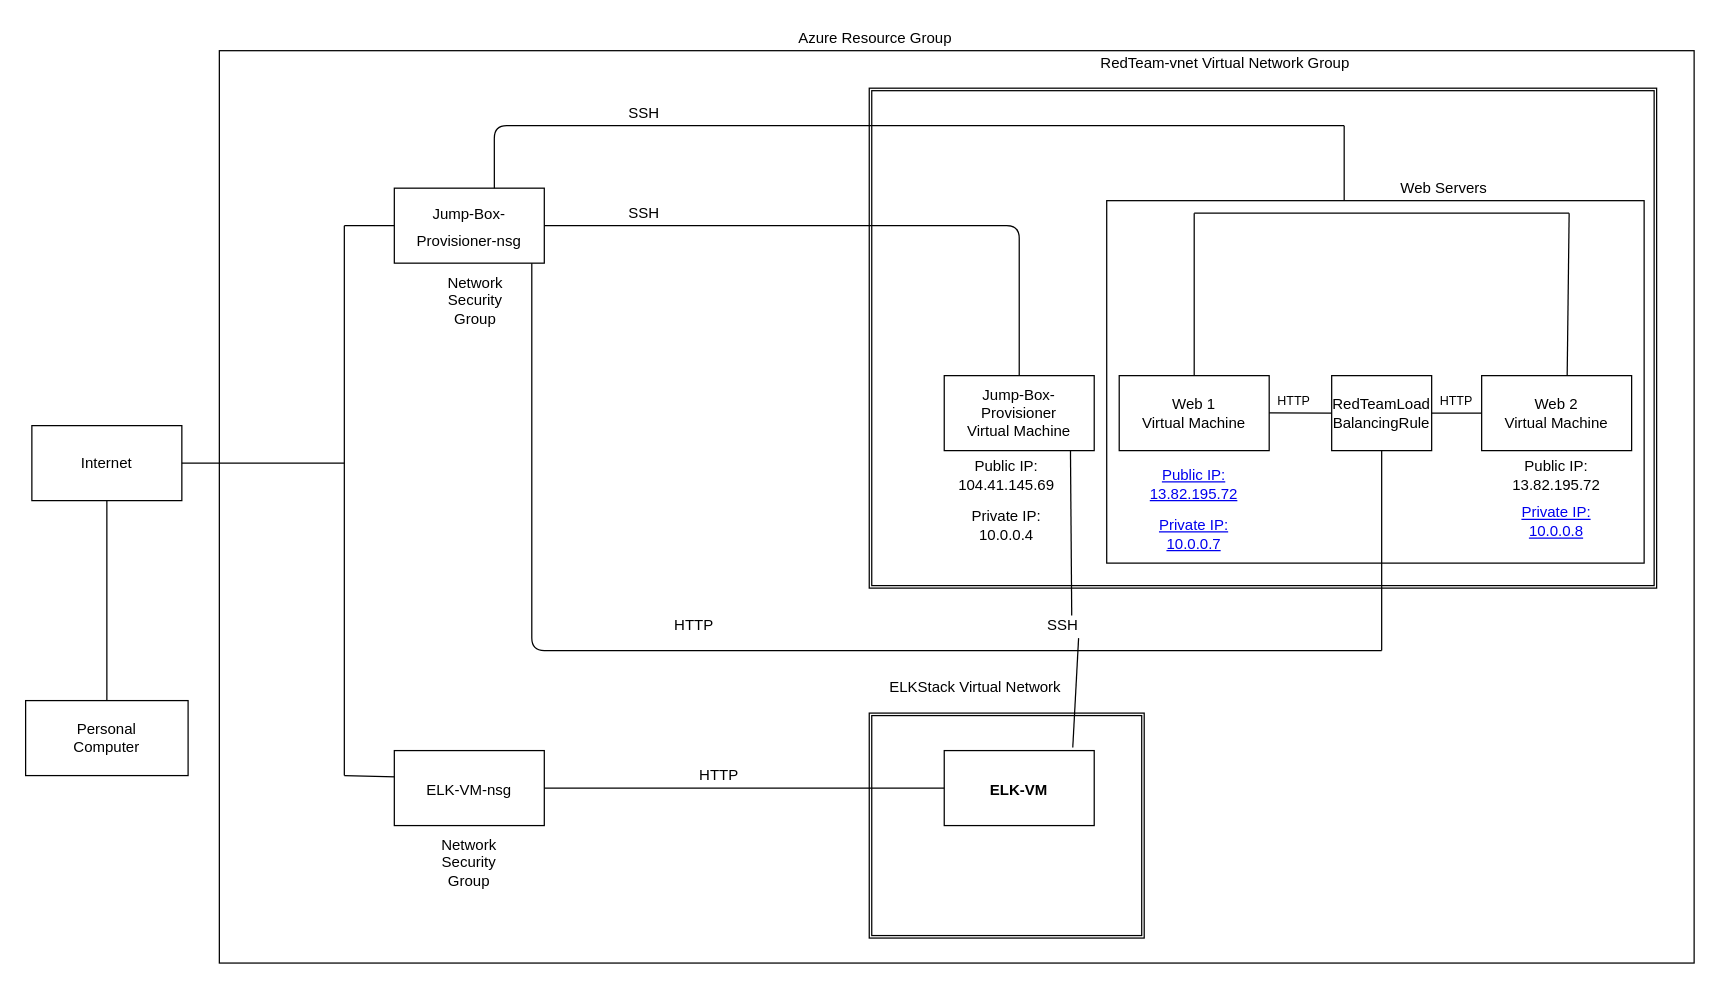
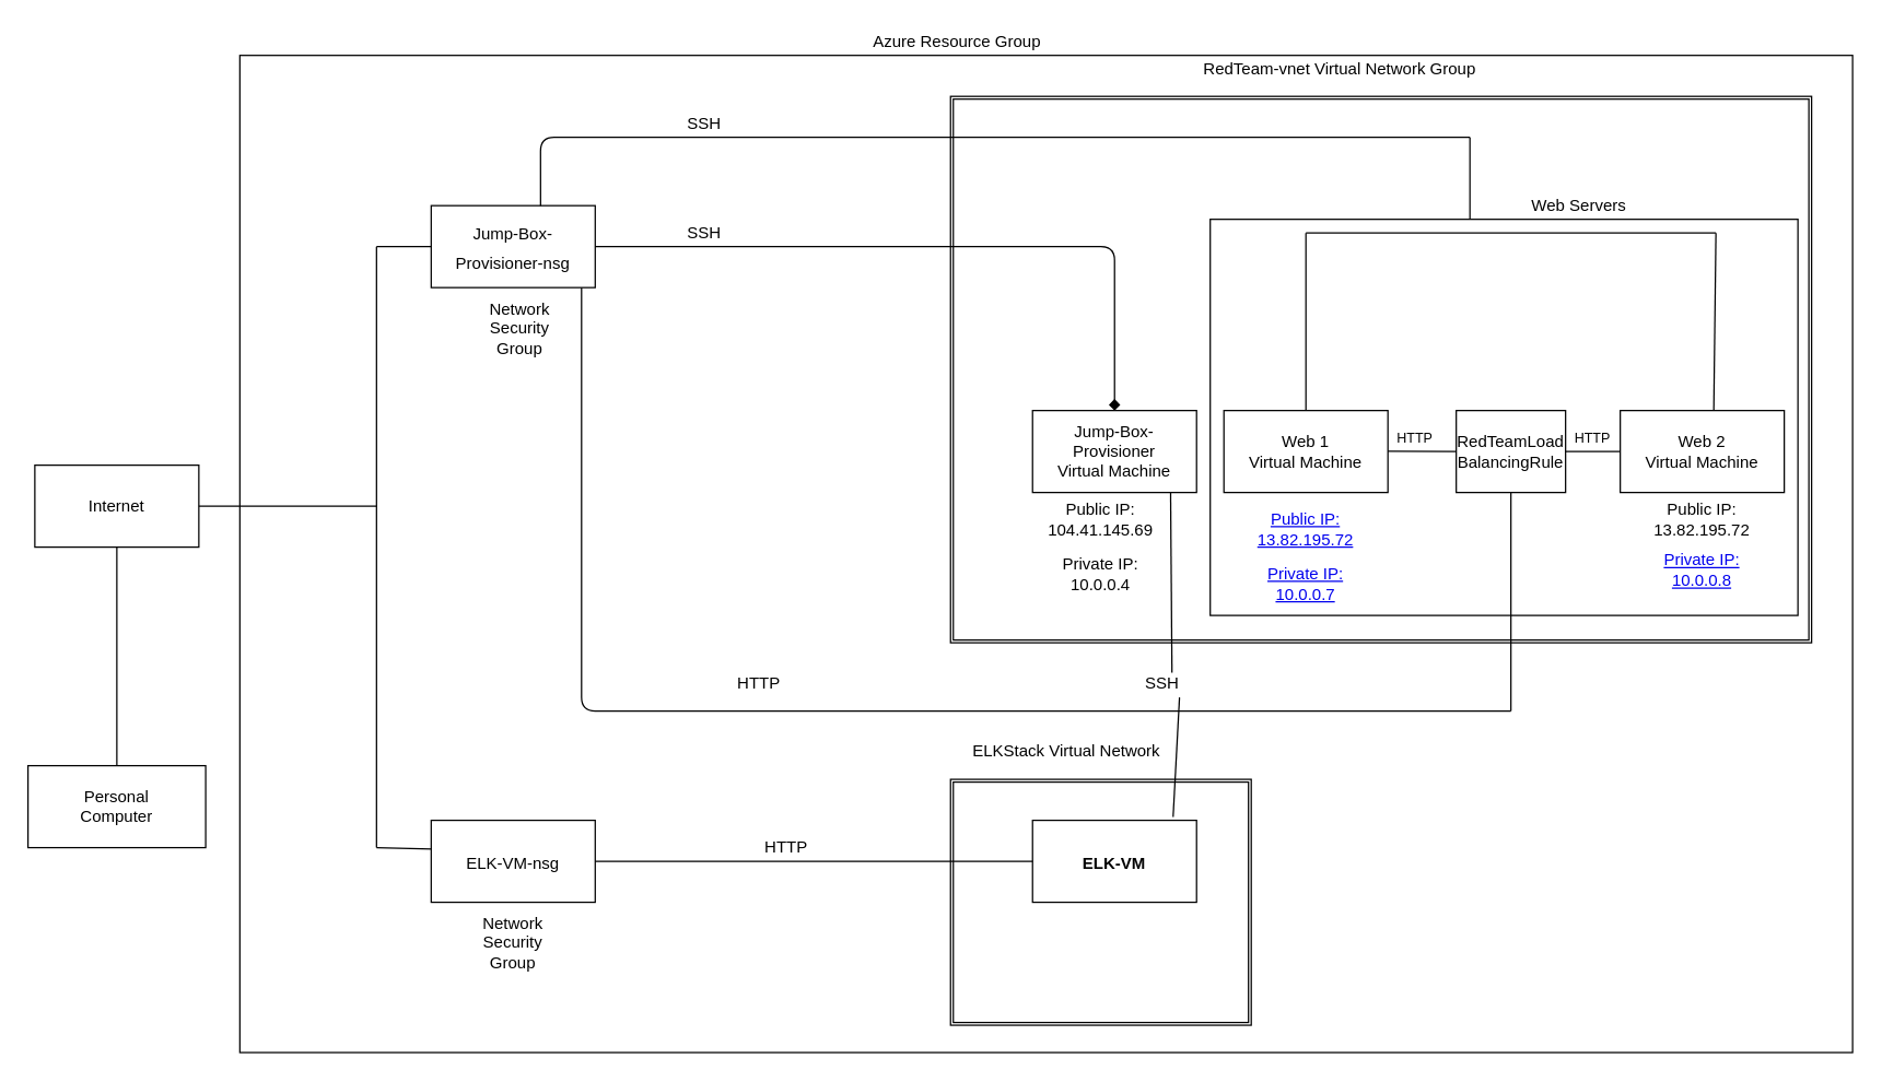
  <mxCell id="0" />
  <mxCell id="1" parent="0" />
  <mxCell id="2" value="" style="rounded=0;whiteSpace=wrap;html=1;" vertex="1" parent="1"><mxGeometry x="175" y="40" width="1180" height="730" as="geometry" /></mxCell>
  <mxCell id="3" value="" style="shape=ext;double=1;rounded=0;whiteSpace=wrap;html=1;" vertex="1" parent="1"><mxGeometry x="695" y="70" width="630" height="400" as="geometry" /></mxCell>
  <mxCell id="4" value="" style="rounded=0;whiteSpace=wrap;html=1;" vertex="1" parent="1"><mxGeometry x="885" y="160" width="430" height="290" as="geometry" /></mxCell>
  <mxCell id="5" value="" style="shape=ext;double=1;rounded=0;whiteSpace=wrap;html=1;" vertex="1" parent="1"><mxGeometry x="695" y="570" width="220" height="180" as="geometry" /></mxCell>
  <mxCell id="6" value="&lt;div&gt;Personal&lt;/div&gt;&lt;div&gt;Computer&lt;br&gt;&lt;/div&gt;" style="rounded=0;whiteSpace=wrap;html=1;" vertex="1" parent="1"><mxGeometry x="20" y="560" width="130" height="60" as="geometry" /></mxCell>
  <mxCell id="7" value="" style="endArrow=none;html=1;exitX=0.5;exitY=0;exitDx=0;exitDy=0;" edge="1" parent="1" source="6" target="8"><mxGeometry width="50" height="50" relative="1" as="geometry"><mxPoint x="174" y="410" as="sourcePoint" /><mxPoint x="155" y="290" as="targetPoint" /></mxGeometry></mxCell>
  <mxCell id="8" value="&lt;div&gt;Internet&lt;/div&gt;" style="rounded=0;whiteSpace=wrap;html=1;" vertex="1" parent="1"><mxGeometry x="25" y="340" width="120" height="60" as="geometry" /></mxCell>
  <mxCell id="9" value="" style="endArrow=none;html=1;exitX=1;exitY=0.5;exitDx=0;exitDy=0;" edge="1" parent="1" source="8"><mxGeometry width="50" height="50" relative="1" as="geometry"><mxPoint x="335" y="340" as="sourcePoint" /><mxPoint x="275" y="370" as="targetPoint" /></mxGeometry></mxCell>
  <mxCell id="10" value="" style="endArrow=none;html=1;" edge="1" parent="1"><mxGeometry width="50" height="50" relative="1" as="geometry"><mxPoint x="275" y="620" as="sourcePoint" /><mxPoint x="275" y="180" as="targetPoint" /><Array as="points"><mxPoint x="275" y="290" /></Array></mxGeometry></mxCell>
  <mxCell id="11" value="" style="endArrow=none;html=1;" edge="1" parent="1"><mxGeometry width="50" height="50" relative="1" as="geometry"><mxPoint x="275" y="180" as="sourcePoint" /><mxPoint x="315" y="180" as="targetPoint" /></mxGeometry></mxCell>
  <mxCell id="12" value="&lt;h2 class=&quot;fxs-blade-title-titleText msportalfx-tooltip-overflow&quot; id=&quot;b507639e-3b95-40c4-b0bf-0bfc851b347c&quot;&gt;&lt;font style=&quot;font-size: 12px&quot;&gt;&lt;span style=&quot;font-weight: normal&quot;&gt;Jump-Box-Provisioner-nsg&lt;/span&gt;&lt;/font&gt;&lt;/h2&gt;" style="rounded=0;whiteSpace=wrap;html=1;" vertex="1" parent="1"><mxGeometry x="315" y="150" width="120" height="60" as="geometry" /></mxCell>
  <mxCell id="13" value="" style="endArrow=none;html=1;entryX=0.01;entryY=0.35;entryDx=0;entryDy=0;entryPerimeter=0;" edge="1" parent="1" target="14"><mxGeometry width="50" height="50" relative="1" as="geometry"><mxPoint x="275" y="620" as="sourcePoint" /><mxPoint x="315" y="420" as="targetPoint" /></mxGeometry></mxCell>
  <mxCell id="14" value="&lt;font style=&quot;font-size: 12px&quot;&gt;&lt;span class=&quot;fxs-blade-header-icon&quot; id=&quot;_weave_e_3027&quot;&gt;&lt;/span&gt;&lt;/font&gt;&lt;h2 class=&quot;fxs-blade-title-titleText msportalfx-tooltip-overflow&quot; id=&quot;b507639e-3b95-40c4-b0bf-0bfc851b347c&quot;&gt;&lt;font style=&quot;font-size: 12px&quot;&gt;&lt;span style=&quot;font-weight: normal&quot;&gt;ELK-VM-nsg&lt;/span&gt;&lt;/font&gt;&lt;/h2&gt;" style="rounded=0;whiteSpace=wrap;html=1;" vertex="1" parent="1"><mxGeometry x="315" y="600" width="120" height="60" as="geometry" /></mxCell>
- <mxCell id="15" value="" style="endArrow=none;html=1;exitX=1;exitY=0.5;exitDx=0;exitDy=0;" edge="1" parent="1" source="12" target="16"><mxGeometry width="50" height="50" relative="1" as="geometry"><mxPoint x="375" y="360" as="sourcePoint" /><mxPoint x="515" y="180" as="targetPoint" /><Array as="points"><mxPoint x="815" y="180" /></Array></mxGeometry></mxCell>
+ <mxCell id="15" value="" style="endArrow=diamond;html=1;exitX=1;exitY=0.5;exitDx=0;exitDy=0;" edge="1" parent="1" source="12" target="16"><mxGeometry width="50" height="50" relative="1" as="geometry"><mxPoint x="375" y="360" as="sourcePoint" /><mxPoint x="515" y="180" as="targetPoint" /><Array as="points"><mxPoint x="815" y="180" /></Array></mxGeometry></mxCell>
  <mxCell id="16" value="&lt;div&gt;Jump-Box-Provisioner&lt;/div&gt;&lt;div&gt;Virtual Machine&lt;br&gt;&lt;/div&gt;" style="rounded=0;whiteSpace=wrap;html=1;" vertex="1" parent="1"><mxGeometry x="755" y="300" width="120" height="60" as="geometry" /></mxCell>
  <mxCell id="17" value="" style="endArrow=none;html=1;exitX=0.667;exitY=0.002;exitDx=0;exitDy=0;exitPerimeter=0;" edge="1" parent="1" source="12"><mxGeometry width="50" height="50" relative="1" as="geometry"><mxPoint x="615" y="150" as="sourcePoint" /><mxPoint x="1075" y="100" as="targetPoint" /><Array as="points"><mxPoint x="395" y="100" /></Array></mxGeometry></mxCell>
  <mxCell id="18" value="" style="endArrow=none;html=1;" edge="1" parent="1"><mxGeometry width="50" height="50" relative="1" as="geometry"><mxPoint x="1075" y="100" as="sourcePoint" /><mxPoint x="1075" y="160" as="targetPoint" /></mxGeometry></mxCell>
  <mxCell id="19" value="" style="endArrow=none;html=1;" edge="1" parent="1"><mxGeometry width="50" height="50" relative="1" as="geometry"><mxPoint x="1255" y="170" as="sourcePoint" /><mxPoint x="955" y="170" as="targetPoint" /></mxGeometry></mxCell>
  <mxCell id="20" value="" style="endArrow=none;html=1;" edge="1" parent="1"><mxGeometry width="50" height="50" relative="1" as="geometry"><mxPoint x="955" y="300" as="sourcePoint" /><mxPoint x="955" y="170" as="targetPoint" /></mxGeometry></mxCell>
  <mxCell id="21" value="" style="endArrow=none;html=1;exitX=0.57;exitY=0.039;exitDx=0;exitDy=0;exitPerimeter=0;" edge="1" parent="1" source="23"><mxGeometry width="50" height="50" relative="1" as="geometry"><mxPoint x="1195" y="300" as="sourcePoint" /><mxPoint x="1255" y="170" as="targetPoint" /></mxGeometry></mxCell>
  <mxCell id="22" value="&lt;div&gt;Web 1&lt;/div&gt;&lt;div&gt;Virtual Machine&lt;/div&gt;" style="rounded=0;whiteSpace=wrap;html=1;" vertex="1" parent="1"><mxGeometry x="895" y="300" width="120" height="60" as="geometry" /></mxCell>
  <mxCell id="23" value="&lt;div&gt;Web 2&lt;br&gt;&lt;/div&gt;&lt;div&gt;Virtual Machine&lt;/div&gt;" style="rounded=0;whiteSpace=wrap;html=1;" vertex="1" parent="1"><mxGeometry x="1185" y="300" width="120" height="60" as="geometry" /></mxCell>
  <mxCell id="24" value="&lt;h2 class=&quot;fxs-blade-title-titleText msportalfx-tooltip-overflow&quot; id=&quot;b507639e-3b95-40c4-b0bf-0bfc851b35b6&quot;&gt;&lt;font style=&quot;font-size: 12px&quot;&gt;ELK-VM&lt;/font&gt;&lt;/h2&gt;" style="rounded=0;whiteSpace=wrap;html=1;" vertex="1" parent="1"><mxGeometry x="755" y="600" width="120" height="60" as="geometry" /></mxCell>
  <mxCell id="25" value="" style="endArrow=none;html=1;exitX=1;exitY=0.5;exitDx=0;exitDy=0;entryX=0;entryY=0.5;entryDx=0;entryDy=0;" edge="1" parent="1" source="14" target="24"><mxGeometry width="50" height="50" relative="1" as="geometry"><mxPoint x="675" y="630" as="sourcePoint" /><mxPoint x="795" y="419.29" as="targetPoint" /></mxGeometry></mxCell>
  <mxCell id="26" value="" style="endArrow=none;html=1;exitX=0.64;exitY=0.1;exitDx=0;exitDy=0;exitPerimeter=0;" edge="1" parent="1" source="49"><mxGeometry width="50" height="50" relative="1" as="geometry"><mxPoint x="856" y="380" as="sourcePoint" /><mxPoint x="856" y="360" as="targetPoint" /></mxGeometry></mxCell>
  <mxCell id="27" value="RedTeam-vnet Virtual Network Group" style="text;html=1;strokeColor=none;fillColor=none;align=center;verticalAlign=middle;whiteSpace=wrap;rounded=0;" vertex="1" parent="1"><mxGeometry x="865" y="40" width="230" height="20" as="geometry" /></mxCell>
  <mxCell id="28" value="&lt;div&gt;Network&lt;/div&gt;&lt;div&gt;Security&lt;/div&gt;&lt;div&gt;Group&lt;br&gt;&lt;/div&gt;" style="text;html=1;strokeColor=none;fillColor=none;align=center;verticalAlign=middle;whiteSpace=wrap;rounded=0;" vertex="1" parent="1"><mxGeometry x="340" y="230" width="80" height="20" as="geometry" /></mxCell>
  <mxCell id="29" value="&lt;div&gt;Network&lt;/div&gt;&lt;div&gt;Security&lt;/div&gt;&lt;div&gt;Group&lt;br&gt;&lt;/div&gt;" style="text;html=1;strokeColor=none;fillColor=none;align=center;verticalAlign=middle;whiteSpace=wrap;rounded=0;" vertex="1" parent="1"><mxGeometry x="335" y="680" width="80" height="20" as="geometry" /></mxCell>
  <mxCell id="30" value="&lt;br&gt;            &lt;div class=&quot;azc-formElementContainer&quot; style=&quot;font-size: 12px&quot;&gt;&lt;font style=&quot;font-size: 12px&quot;&gt;&lt;a target=&quot;_blank&quot; tabindex=&quot;0&quot; href=&quot;https://portal.azure.com/&quot;&gt;Public IP:&lt;/a&gt;&lt;/font&gt;&lt;/div&gt;&lt;div class=&quot;azc-formElementContainer&quot; style=&quot;font-size: 12px&quot;&gt;&lt;font style=&quot;font-size: 12px&quot;&gt;&lt;a target=&quot;_blank&quot; tabindex=&quot;0&quot; href=&quot;https://portal.azure.com/&quot;&gt;13.82.195.72&lt;/a&gt;&lt;/font&gt;&lt;/div&gt;" style="text;html=1;strokeColor=none;fillColor=none;align=center;verticalAlign=middle;whiteSpace=wrap;rounded=0;" vertex="1" parent="1"><mxGeometry x="915" y="370" width="80" height="20" as="geometry" /></mxCell>
  <mxCell id="31" value="&lt;div class=&quot;fxc-copyablelabel-temp-element&quot; style=&quot;font-size: 12px&quot;&gt;&lt;font style=&quot;font-size: 12px&quot;&gt;Private IP:&lt;br&gt;&lt;/font&gt;&lt;/div&gt;&lt;div class=&quot;fxc-copyablelabel-temp-element&quot; style=&quot;font-size: 12px&quot;&gt;&lt;font style=&quot;font-size: 12px&quot;&gt;10.0.0.4&lt;/font&gt;&lt;/div&gt;" style="text;html=1;strokeColor=none;fillColor=none;align=center;verticalAlign=middle;whiteSpace=wrap;rounded=0;" vertex="1" parent="1"><mxGeometry x="765" y="410" width="80" height="20" as="geometry" /></mxCell>
  <mxCell id="32" value="&lt;div class=&quot;fxc-copyablelabel-temp-element&quot; style=&quot;font-size: 12px&quot;&gt;&lt;font style=&quot;font-size: 12px&quot;&gt;Public IP:&lt;br&gt;&lt;/font&gt;&lt;/div&gt;&lt;div class=&quot;fxc-copyablelabel-temp-element&quot; style=&quot;font-size: 12px&quot;&gt;&lt;font style=&quot;font-size: 12px&quot;&gt;104.41.145.69&lt;/font&gt;&lt;/div&gt;" style="text;html=1;strokeColor=none;fillColor=none;align=center;verticalAlign=middle;whiteSpace=wrap;rounded=0;" vertex="1" parent="1"><mxGeometry x="765" y="370" width="80" height="20" as="geometry" /></mxCell>
  <mxCell id="33" value="&lt;br&gt;            &lt;div class=&quot;azc-formElementContainer&quot; style=&quot;font-size: 12px&quot;&gt;&lt;font style=&quot;font-size: 12px&quot;&gt;&lt;a target=&quot;_blank&quot; tabindex=&quot;0&quot; href=&quot;https://portal.azure.com/&quot;&gt;Private IP:&lt;/a&gt;&lt;/font&gt;&lt;/div&gt;&lt;div class=&quot;azc-formElementContainer&quot; style=&quot;font-size: 12px&quot;&gt;&lt;font style=&quot;font-size: 12px&quot;&gt;&lt;a target=&quot;_blank&quot; tabindex=&quot;0&quot; href=&quot;https://portal.azure.com/&quot;&gt;10.0.0.8&lt;/a&gt;&lt;/font&gt;&lt;/div&gt;" style="text;html=1;strokeColor=none;fillColor=none;align=center;verticalAlign=middle;whiteSpace=wrap;rounded=0;" vertex="1" parent="1"><mxGeometry x="1205" y="400" width="80" height="20" as="geometry" /></mxCell>
  <mxCell id="34" value="&lt;div class=&quot;fxc-copyablelabel-temp-element&quot;&gt;Public IP:&lt;/div&gt;&lt;div class=&quot;fxc-copyablelabel-temp-element&quot;&gt;13.82.195.72&lt;/div&gt;" style="text;html=1;strokeColor=none;fillColor=none;align=center;verticalAlign=middle;whiteSpace=wrap;rounded=0;" vertex="1" parent="1"><mxGeometry x="1205" y="370" width="80" height="20" as="geometry" /></mxCell>
  <mxCell id="35" value="&lt;br&gt;            &lt;div class=&quot;azc-formElementContainer&quot; style=&quot;font-size: 12px&quot;&gt;&lt;font style=&quot;font-size: 12px&quot;&gt;&lt;a target=&quot;_blank&quot; tabindex=&quot;0&quot; href=&quot;https://portal.azure.com/&quot;&gt;Private IP:&lt;/a&gt;&lt;/font&gt;&lt;/div&gt;&lt;div class=&quot;azc-formElementContainer&quot; style=&quot;font-size: 12px&quot;&gt;&lt;font style=&quot;font-size: 12px&quot;&gt;&lt;a target=&quot;_blank&quot; tabindex=&quot;0&quot; href=&quot;https://portal.azure.com/&quot;&gt;10.0.0.7&lt;/a&gt;&lt;/font&gt;&lt;/div&gt;" style="text;html=1;strokeColor=none;fillColor=none;align=center;verticalAlign=middle;whiteSpace=wrap;rounded=0;" vertex="1" parent="1"><mxGeometry x="915" y="410" width="80" height="20" as="geometry" /></mxCell>
  <mxCell id="36" value="ELKStack Virtual Network" style="text;html=1;strokeColor=none;fillColor=none;align=center;verticalAlign=middle;whiteSpace=wrap;rounded=0;" vertex="1" parent="1"><mxGeometry x="685" y="540" width="190" height="20" as="geometry" /></mxCell>
  <mxCell id="37" value="SSH" style="text;html=1;strokeColor=none;fillColor=none;align=center;verticalAlign=middle;whiteSpace=wrap;rounded=0;" vertex="1" parent="1"><mxGeometry x="475" y="80" width="80" height="20" as="geometry" /></mxCell>
  <mxCell id="38" value="Azure Resource Group" style="text;html=1;strokeColor=none;fillColor=none;align=center;verticalAlign=middle;whiteSpace=wrap;rounded=0;" vertex="1" parent="1"><mxGeometry x="615" width="170" height="20" as="geometry" y="20" /></mxCell>
  <mxCell id="39" value="SSH" style="text;html=1;strokeColor=none;fillColor=none;align=center;verticalAlign=middle;whiteSpace=wrap;rounded=0;" vertex="1" parent="1"><mxGeometry x="475" y="160" width="80" height="20" as="geometry" /></mxCell>
  <mxCell id="40" value="Web Servers" style="text;html=1;strokeColor=none;fillColor=none;align=center;verticalAlign=middle;whiteSpace=wrap;rounded=0;" vertex="1" parent="1"><mxGeometry x="1095" y="140" width="120" height="20" as="geometry" /></mxCell>
  <mxCell id="41" value="&lt;div&gt;RedTeamLoad&lt;/div&gt;&lt;div&gt;BalancingRule&lt;/div&gt;" style="rounded=0;whiteSpace=wrap;html=1;" vertex="1" parent="1"><mxGeometry x="1065" y="300" width="80" height="60" as="geometry" /></mxCell>
  <mxCell id="42" value="" style="endArrow=none;html=1;exitX=0;exitY=0.5;exitDx=0;exitDy=0;" edge="1" parent="1" source="23"><mxGeometry width="50" height="50" relative="1" as="geometry"><mxPoint x="1055" y="380" as="sourcePoint" /><mxPoint x="1145" y="330" as="targetPoint" /></mxGeometry></mxCell>
  <mxCell id="43" value="" style="endArrow=none;html=1;exitX=0;exitY=0.5;exitDx=0;exitDy=0;" edge="1" parent="1" source="41"><mxGeometry width="50" height="50" relative="1" as="geometry"><mxPoint x="1045" y="329.86" as="sourcePoint" /><mxPoint x="1015" y="329.86" as="targetPoint" /></mxGeometry></mxCell>
  <mxCell id="44" value="&lt;font style=&quot;font-size: 10px&quot;&gt;HTTP&lt;/font&gt;" style="text;html=1;strokeColor=none;fillColor=none;align=center;verticalAlign=middle;whiteSpace=wrap;rounded=0;" vertex="1" parent="1"><mxGeometry x="1015" y="310" width="40" height="20" as="geometry" /></mxCell>
  <mxCell id="45" value="&lt;font style=&quot;font-size: 10px&quot;&gt;HTTP&lt;/font&gt;" style="text;html=1;strokeColor=none;fillColor=none;align=center;verticalAlign=middle;whiteSpace=wrap;rounded=0;" vertex="1" parent="1"><mxGeometry x="1145" y="310" width="40" height="20" as="geometry" /></mxCell>
  <mxCell id="46" value="HTTP" style="text;html=1;strokeColor=none;fillColor=none;align=center;verticalAlign=middle;whiteSpace=wrap;rounded=0;" vertex="1" parent="1"><mxGeometry x="555" y="610" width="40" height="20" as="geometry" /></mxCell>
  <mxCell id="47" value="" style="endArrow=none;html=1;" edge="1" parent="1"><mxGeometry width="50" height="50" relative="1" as="geometry"><mxPoint x="1105" y="520" as="sourcePoint" /><mxPoint x="425" y="210" as="targetPoint" /><Array as="points"><mxPoint x="425" y="520" /></Array></mxGeometry></mxCell>
  <mxCell id="48" value="" style="endArrow=none;html=1;entryX=0.5;entryY=1;entryDx=0;entryDy=0;" edge="1" parent="1" target="41"><mxGeometry width="50" height="50" relative="1" as="geometry"><mxPoint x="1105" y="520" as="sourcePoint" /><mxPoint x="785" y="460" as="targetPoint" /></mxGeometry></mxCell>
  <mxCell id="49" value="SSH" style="text;html=1;strokeColor=none;fillColor=none;align=center;verticalAlign=middle;whiteSpace=wrap;rounded=0;" vertex="1" parent="1"><mxGeometry x="825" y="490" width="50" height="20" as="geometry" /></mxCell>
  <mxCell id="50" value="" style="endArrow=none;html=1;exitX=0.857;exitY=-0.04;exitDx=0;exitDy=0;exitPerimeter=0;entryX=0.75;entryY=1;entryDx=0;entryDy=0;" edge="1" parent="1" source="24" target="49"><mxGeometry width="50" height="50" relative="1" as="geometry"><mxPoint x="857.84" y="597.6" as="sourcePoint" /><mxPoint x="856" y="360" as="targetPoint" /></mxGeometry></mxCell>
  <mxCell id="51" value="HTTP" style="text;html=1;strokeColor=none;fillColor=none;align=center;verticalAlign=middle;whiteSpace=wrap;rounded=0;" vertex="1" parent="1"><mxGeometry x="535" y="490" width="40" height="20" as="geometry" /></mxCell>
